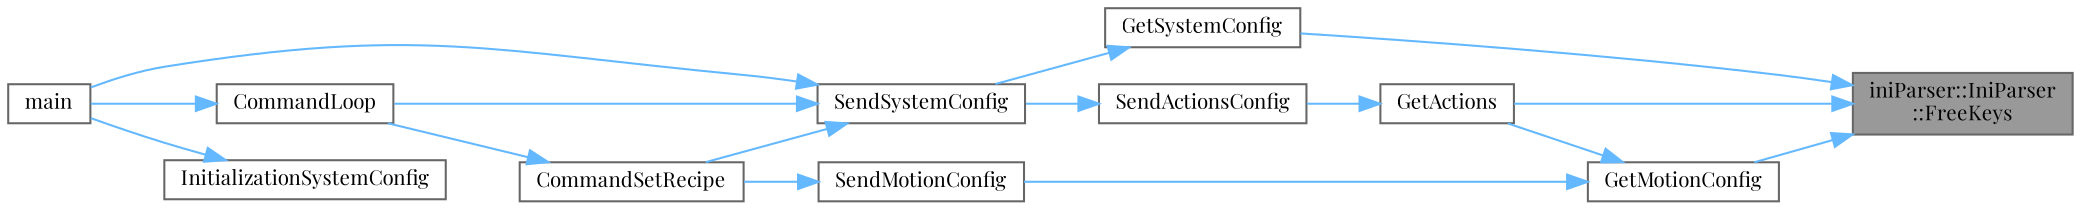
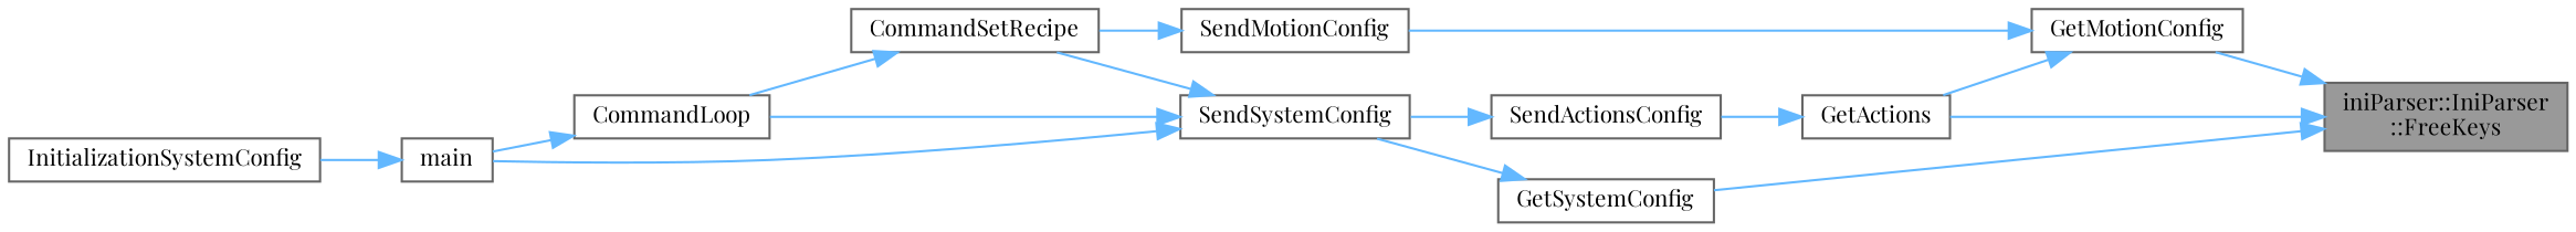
  digraph {
    fontname="Playfair Display"
    rankdir=RL
    node [color=grey40 fillcolor=white fontname="Playfair Display" fontsize=10 shape=box style=filled]
    edge [color=steelblue1 dir=back fontname="Playfair Display" fontsize=10 labelfontname=Helvetica labelfontsize=10 style=solid]
    n1 [color=gray40 fillcolor=grey60 fontcolor=black height=0.2 label="iniParser::IniParser\l::FreeKeys" width=0.4]
    n2 [height=0.2 label=GetActions width=0.4]
    n3 [height=0.2 label=GetMotionConfig width=0.4]
    n4 [height=0.2 label=GetSystemConfig width=0.4]
    n5 [height=0.2 label=SendActionsConfig width=0.4]
    n6 [height=0.2 label=SendMotionConfig width=0.4]
    n7 [height=0.2 label=SendSystemConfig width=0.4]
    n8 [height=0.2 label=CommandSetRecipe width=0.4]
    n9 [height=0.2 label=CommandLoop width=0.4]
    n10 [height=0.2 label=main width=0.4]
    n11 [height=0.2 label=InitializationSystemConfig width=0.4]
    n1 -> n2
    n1 -> n3
    n1 -> n4
    n2 -> n5
    n3 -> n2
    n3 -> n6
    n4 -> n7
    n5 -> n7
    n6 -> n8
    n7 -> n8
    n7 -> n9
    n7 -> n10
    n8 -> n9
    n9 -> n10
-   n11 -> n10
+   n10 -> n11
  }
